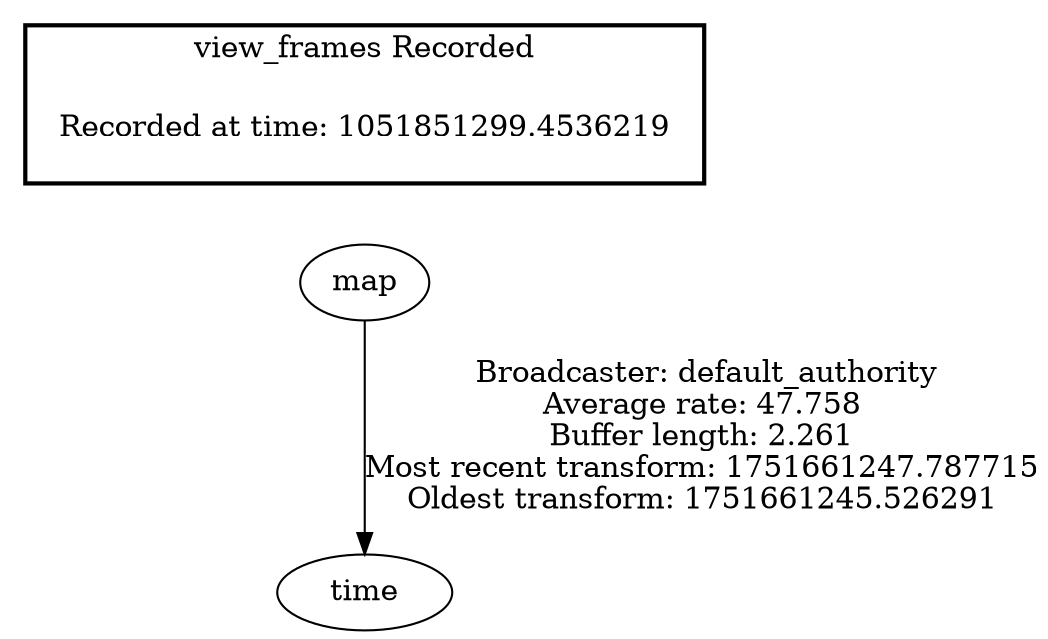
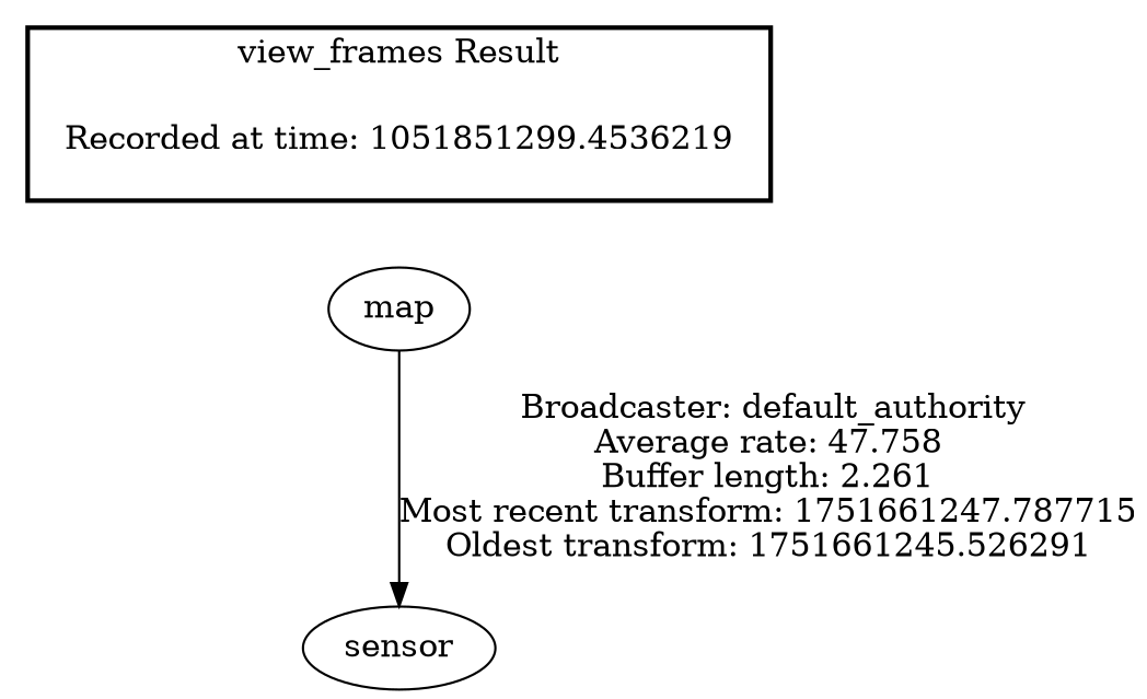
  digraph {
    n1 [label="Recorded at time: 1051851299.4536219" shape=plaintext]
    map
-   sensor [label=time]
+   sensor
    subgraph cluster_1 {
      color=black
-     label="view_frames Recorded"
+     label="view_frames Result"
      style=bold
      n1
    }
    n1 -> map [style=invis]
    map -> sensor [label=" Broadcaster: default_authority\nAverage rate: 47.758\nBuffer length: 2.261\nMost recent transform: 1751661247.787715\nOldest transform: 1751661245.526291\n"]
  }
